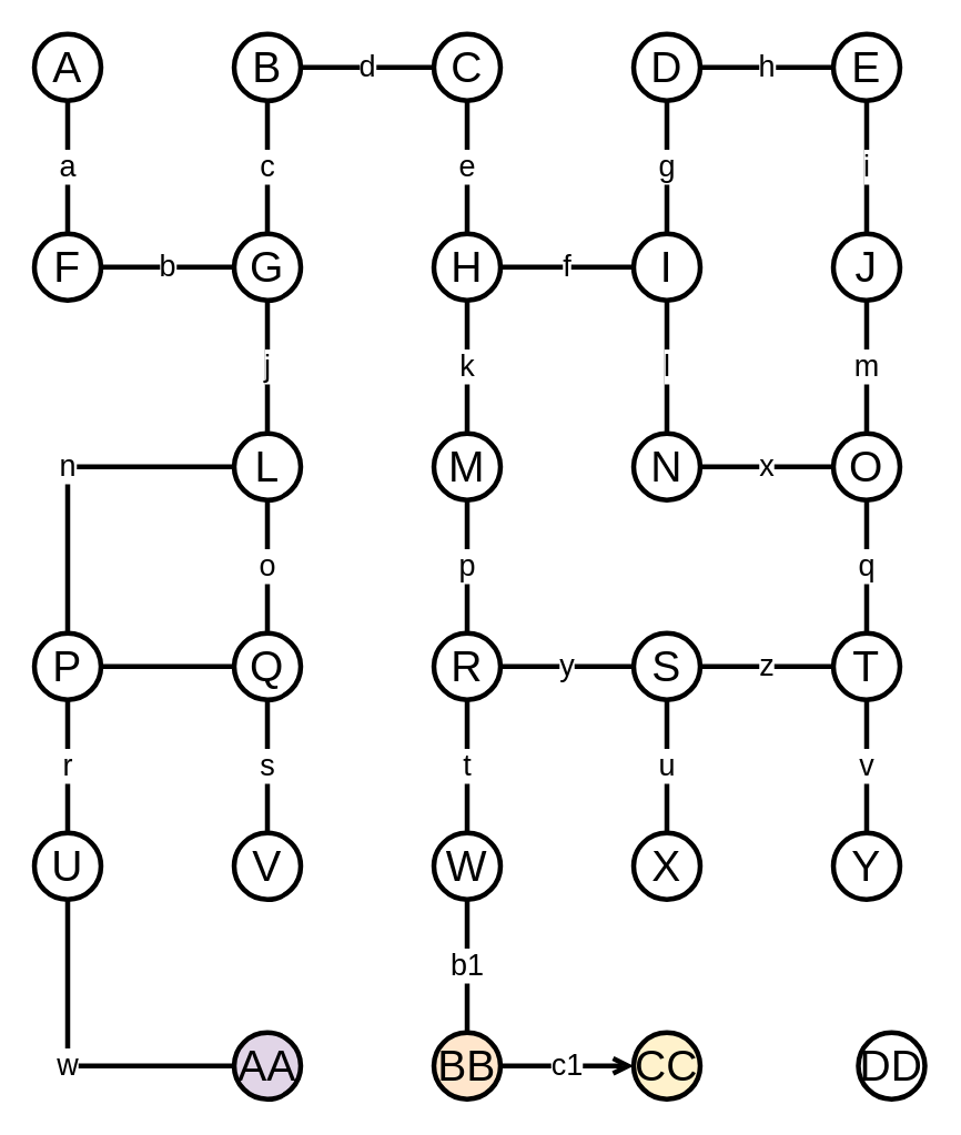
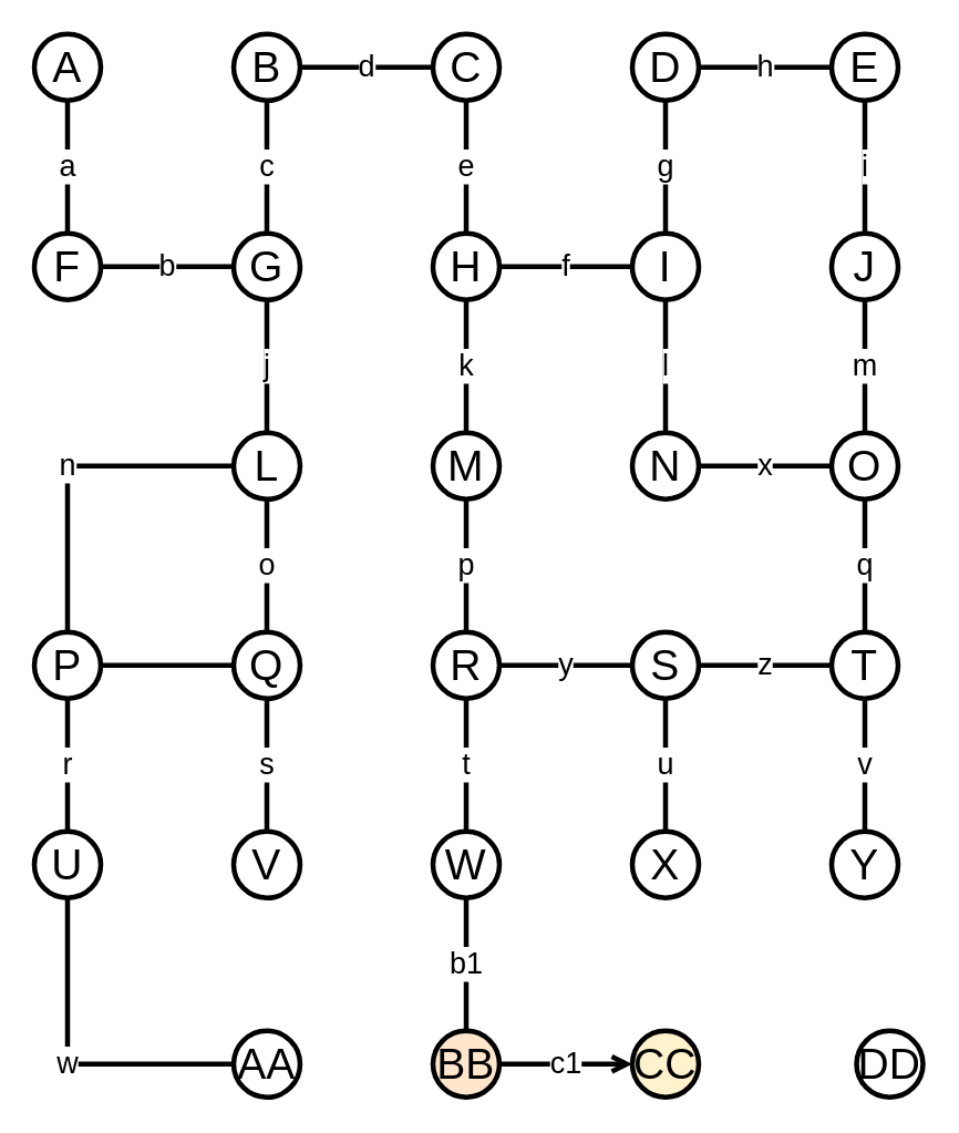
  <mxCell id="0" />
  <mxCell id="1" parent="0" />
  <mxCell id="2" value="A" style="ellipse;whiteSpace=wrap;html=1;" parent="1" vertex="1"><mxGeometry x="20" y="20" width="40" height="40" as="geometry" /></mxCell>
  <mxCell id="3" value="B" style="ellipse;whiteSpace=wrap;html=1;" parent="1" vertex="1"><mxGeometry x="140" y="20" width="40" height="40" as="geometry" /></mxCell>
  <mxCell id="4" value="F" style="ellipse;whiteSpace=wrap;html=1;" parent="1" vertex="1"><mxGeometry x="20" y="140" width="40" height="40" as="geometry" /></mxCell>
  <mxCell id="5" value="G" style="ellipse;whiteSpace=wrap;html=1;" parent="1" vertex="1"><mxGeometry x="140" y="140" width="40" height="40" as="geometry" /></mxCell>
  <mxCell id="6" value="a" style="endArrow=none;html=1;exitX=0.5;exitY=0;exitDx=0;exitDy=0;fontSize=18;strokeWidth=3;" parent="1" source="4" edge="1"><mxGeometry width="50" height="50" relative="1" as="geometry"><mxPoint x="-10" y="110" as="sourcePoint" /><mxPoint x="40" y="60" as="targetPoint" /></mxGeometry></mxCell>
  <mxCell id="7" value="d" style="edgeStyle=orthogonalEdgeStyle;rounded=0;orthogonalLoop=1;jettySize=auto;html=1;exitX=0;exitY=0.5;exitDx=0;exitDy=0;entryX=1;entryY=0.5;entryDx=0;entryDy=0;endArrow=none;endFill=0;fontSize=18;strokeWidth=3;" parent="1" source="9" target="3" edge="1"><mxGeometry relative="1" as="geometry" /></mxCell>
  <mxCell id="8" value="e" style="edgeStyle=orthogonalEdgeStyle;rounded=0;orthogonalLoop=1;jettySize=auto;html=1;exitX=0.5;exitY=1;exitDx=0;exitDy=0;entryX=0.5;entryY=0;entryDx=0;entryDy=0;endArrow=none;endFill=0;fontSize=18;strokeWidth=3;" parent="1" source="9" target="12" edge="1"><mxGeometry relative="1" as="geometry" /></mxCell>
  <mxCell id="9" value="C" style="ellipse;whiteSpace=wrap;html=1;" parent="1" vertex="1"><mxGeometry x="260" y="20" width="40" height="40" as="geometry" /></mxCell>
  <mxCell id="10" value="f" style="edgeStyle=orthogonalEdgeStyle;rounded=0;orthogonalLoop=1;jettySize=auto;html=1;endArrow=none;endFill=0;fontSize=18;strokeWidth=3;" parent="1" source="12" target="16" edge="1"><mxGeometry relative="1" as="geometry" /></mxCell>
  <mxCell id="11" value="k" style="edgeStyle=orthogonalEdgeStyle;rounded=0;orthogonalLoop=1;jettySize=auto;html=1;endArrow=none;endFill=0;fontSize=18;strokeWidth=3;" parent="1" source="12" target="24" edge="1"><mxGeometry relative="1" as="geometry" /></mxCell>
  <mxCell id="12" value="H" style="ellipse;whiteSpace=wrap;html=1;" parent="1" vertex="1"><mxGeometry x="260" y="140" width="40" height="40" as="geometry" /></mxCell>
  <mxCell id="13" value="h" style="edgeStyle=orthogonalEdgeStyle;rounded=0;orthogonalLoop=1;jettySize=auto;html=1;endArrow=none;endFill=0;fontSize=18;strokeWidth=3;" parent="1" source="14" target="18" edge="1"><mxGeometry relative="1" as="geometry" /></mxCell>
  <mxCell id="14" value="D" style="ellipse;whiteSpace=wrap;html=1;" parent="1" vertex="1"><mxGeometry x="380" y="20" width="40" height="40" as="geometry" /></mxCell>
  <mxCell id="15" value="g" style="edgeStyle=orthogonalEdgeStyle;rounded=0;orthogonalLoop=1;jettySize=auto;html=1;endArrow=none;endFill=0;fontSize=18;strokeWidth=3;" parent="1" source="16" target="14" edge="1"><mxGeometry relative="1" as="geometry" /></mxCell>
  <mxCell id="16" value="I" style="ellipse;whiteSpace=wrap;html=1;" parent="1" vertex="1"><mxGeometry x="380" y="140" width="40" height="40" as="geometry" /></mxCell>
  <mxCell id="17" value="i" style="edgeStyle=orthogonalEdgeStyle;rounded=0;orthogonalLoop=1;jettySize=auto;html=1;endArrow=none;endFill=0;fontSize=18;strokeWidth=3;" parent="1" source="18" target="20" edge="1"><mxGeometry relative="1" as="geometry" /></mxCell>
  <mxCell id="18" value="E" style="ellipse;whiteSpace=wrap;html=1;strokeWidth=3;fontSize=26;" parent="1" vertex="1"><mxGeometry x="500" y="20" width="40" height="40" as="geometry" /></mxCell>
  <mxCell id="19" value="m" style="edgeStyle=orthogonalEdgeStyle;rounded=0;orthogonalLoop=1;jettySize=auto;html=1;endArrow=none;endFill=0;fontSize=18;strokeWidth=3;" parent="1" source="20" target="45" edge="1"><mxGeometry relative="1" as="geometry" /></mxCell>
  <mxCell id="20" value="J" style="ellipse;whiteSpace=wrap;html=1;strokeWidth=3;fontSize=26;" parent="1" vertex="1"><mxGeometry x="500" y="140" width="40" height="40" as="geometry" /></mxCell>
  <mxCell id="21" value="j" style="edgeStyle=orthogonalEdgeStyle;rounded=0;orthogonalLoop=1;jettySize=auto;html=1;endArrow=none;endFill=0;fontSize=18;strokeWidth=3;" parent="1" source="23" target="5" edge="1"><mxGeometry relative="1" as="geometry" /></mxCell>
  <mxCell id="22" value="o" style="edgeStyle=orthogonalEdgeStyle;rounded=0;orthogonalLoop=1;jettySize=auto;html=1;endArrow=none;endFill=0;fontSize=18;strokeWidth=3;" parent="1" source="23" target="32" edge="1"><mxGeometry relative="1" as="geometry" /></mxCell>
  <mxCell id="23" value="L" style="ellipse;whiteSpace=wrap;html=1;strokeWidth=3;fontSize=26;" parent="1" vertex="1"><mxGeometry x="140" y="260" width="40" height="40" as="geometry" /></mxCell>
  <mxCell id="24" value="M" style="ellipse;whiteSpace=wrap;html=1;strokeWidth=3;fontSize=26;" parent="1" vertex="1"><mxGeometry x="260" y="260" width="40" height="40" as="geometry" /></mxCell>
  <mxCell id="25" value="l" style="edgeStyle=orthogonalEdgeStyle;rounded=0;orthogonalLoop=1;jettySize=auto;html=1;endArrow=none;endFill=0;fontSize=18;strokeWidth=3;" parent="1" source="26" target="16" edge="1"><mxGeometry relative="1" as="geometry" /></mxCell>
  <mxCell id="26" value="N" style="ellipse;whiteSpace=wrap;html=1;strokeWidth=3;fontSize=26;" parent="1" vertex="1"><mxGeometry x="380" y="260" width="40" height="40" as="geometry" /></mxCell>
  <mxCell id="27" value="" style="edgeStyle=orthogonalEdgeStyle;rounded=0;orthogonalLoop=1;jettySize=auto;html=1;endArrow=none;endFill=0;fontSize=18;strokeWidth=3;" parent="1" source="28" target="32" edge="1"><mxGeometry relative="1" as="geometry" /></mxCell>
  <mxCell id="28" value="P" style="ellipse;whiteSpace=wrap;html=1;strokeWidth=3;fontSize=26;" parent="1" vertex="1"><mxGeometry x="20" y="380" width="40" height="40" as="geometry" /></mxCell>
  <mxCell id="29" value="r" style="edgeStyle=orthogonalEdgeStyle;rounded=0;orthogonalLoop=1;jettySize=auto;html=1;endArrow=none;endFill=0;fontSize=18;strokeWidth=3;" parent="1" source="30" target="28" edge="1"><mxGeometry relative="1" as="geometry" /></mxCell>
  <mxCell id="30" value="U" style="ellipse;whiteSpace=wrap;html=1;strokeWidth=3;fontSize=26;" parent="1" vertex="1"><mxGeometry x="20" y="500" width="40" height="40" as="geometry" /></mxCell>
  <mxCell id="31" value="s" style="edgeStyle=orthogonalEdgeStyle;rounded=0;orthogonalLoop=1;jettySize=auto;html=1;endArrow=none;endFill=0;fontSize=18;strokeWidth=3;" parent="1" source="32" target="33" edge="1"><mxGeometry relative="1" as="geometry" /></mxCell>
  <mxCell id="32" value="Q" style="ellipse;whiteSpace=wrap;html=1;strokeWidth=3;fontSize=26;" parent="1" vertex="1"><mxGeometry x="140" y="380" width="40" height="40" as="geometry" /></mxCell>
  <mxCell id="33" value="V" style="ellipse;whiteSpace=wrap;html=1;strokeWidth=3;fontSize=26;" parent="1" vertex="1"><mxGeometry x="140" y="500" width="40" height="40" as="geometry" /></mxCell>
  <mxCell id="34" value="p" style="edgeStyle=orthogonalEdgeStyle;rounded=0;orthogonalLoop=1;jettySize=auto;html=1;endArrow=none;endFill=0;fontSize=18;strokeWidth=3;" parent="1" source="37" target="24" edge="1"><mxGeometry relative="1" as="geometry" /></mxCell>
  <mxCell id="35" value="t" style="edgeStyle=orthogonalEdgeStyle;rounded=0;orthogonalLoop=1;jettySize=auto;html=1;endArrow=none;endFill=0;fontSize=18;strokeWidth=3;" parent="1" source="37" target="39" edge="1"><mxGeometry relative="1" as="geometry" /></mxCell>
  <mxCell id="36" value="y" style="edgeStyle=orthogonalEdgeStyle;rounded=0;orthogonalLoop=1;jettySize=auto;html=1;endArrow=none;endFill=0;fontSize=18;strokeWidth=3;" parent="1" source="37" target="42" edge="1"><mxGeometry relative="1" as="geometry" /></mxCell>
  <mxCell id="37" value="R" style="ellipse;whiteSpace=wrap;html=1;strokeWidth=3;fontSize=26;" parent="1" vertex="1"><mxGeometry x="260" y="380" width="40" height="40" as="geometry" /></mxCell>
  <mxCell id="38" value="b1" style="edgeStyle=orthogonalEdgeStyle;rounded=0;orthogonalLoop=1;jettySize=auto;html=1;endArrow=none;endFill=0;fontSize=18;strokeWidth=3;" parent="1" source="39" target="55" edge="1"><mxGeometry relative="1" as="geometry" /></mxCell>
  <mxCell id="39" value="W" style="ellipse;whiteSpace=wrap;html=1;strokeWidth=3;fontSize=26;" parent="1" vertex="1"><mxGeometry x="260" y="500" width="40" height="40" as="geometry" /></mxCell>
  <mxCell id="40" value="z" style="edgeStyle=orthogonalEdgeStyle;rounded=0;orthogonalLoop=1;jettySize=auto;html=1;endArrow=none;endFill=0;fontSize=18;strokeWidth=3;" parent="1" source="42" target="47" edge="1"><mxGeometry relative="1" as="geometry" /></mxCell>
  <mxCell id="41" value="u" style="edgeStyle=orthogonalEdgeStyle;rounded=0;orthogonalLoop=1;jettySize=auto;html=1;endArrow=none;endFill=0;fontSize=18;strokeWidth=3;" parent="1" source="42" target="43" edge="1"><mxGeometry relative="1" as="geometry" /></mxCell>
  <mxCell id="42" value="S" style="ellipse;whiteSpace=wrap;html=1;strokeWidth=3;fontSize=26;" parent="1" vertex="1"><mxGeometry x="380" y="380" width="40" height="40" as="geometry" /></mxCell>
  <mxCell id="43" value="X" style="ellipse;whiteSpace=wrap;html=1;strokeWidth=3;fontSize=26;" parent="1" vertex="1"><mxGeometry x="380" y="500" width="40" height="40" as="geometry" /></mxCell>
  <mxCell id="44" value="x" style="edgeStyle=orthogonalEdgeStyle;rounded=0;orthogonalLoop=1;jettySize=auto;html=1;endArrow=none;endFill=0;fontSize=18;strokeWidth=3;" parent="1" source="45" target="26" edge="1"><mxGeometry relative="1" as="geometry" /></mxCell>
  <mxCell id="45" value="O" style="ellipse;whiteSpace=wrap;html=1;" parent="1" vertex="1"><mxGeometry x="500" y="260" width="40" height="40" as="geometry" /></mxCell>
  <mxCell id="46" value="q" style="edgeStyle=orthogonalEdgeStyle;rounded=0;orthogonalLoop=1;jettySize=auto;html=1;endArrow=none;endFill=0;fontSize=18;strokeWidth=3;" parent="1" source="47" target="45" edge="1"><mxGeometry relative="1" as="geometry" /></mxCell>
  <mxCell id="47" value="T" style="ellipse;whiteSpace=wrap;html=1;strokeWidth=3;fontSize=26;" parent="1" vertex="1"><mxGeometry x="500" y="380" width="40" height="40" as="geometry" /></mxCell>
  <mxCell id="48" value="v" style="edgeStyle=orthogonalEdgeStyle;rounded=0;orthogonalLoop=1;jettySize=auto;html=1;endArrow=none;endFill=0;fontSize=18;strokeWidth=3;" parent="1" source="49" target="47" edge="1"><mxGeometry relative="1" as="geometry" /></mxCell>
  <mxCell id="49" value="Y" style="ellipse;whiteSpace=wrap;html=1;strokeWidth=3;fontSize=26;" parent="1" vertex="1"><mxGeometry x="500" y="500" width="40" height="40" as="geometry" /></mxCell>
  <mxCell id="50" value="b" style="endArrow=none;html=1;entryX=0;entryY=0.5;entryDx=0;entryDy=0;fontSize=18;strokeWidth=3;" parent="1" target="5" edge="1"><mxGeometry width="50" height="50" relative="1" as="geometry"><mxPoint x="60" y="160" as="sourcePoint" /><mxPoint x="110" y="110" as="targetPoint" /></mxGeometry></mxCell>
  <mxCell id="51" value="c" style="endArrow=none;html=1;entryX=0.5;entryY=1;entryDx=0;entryDy=0;fontSize=18;strokeWidth=3;" parent="1" target="3" edge="1"><mxGeometry width="50" height="50" relative="1" as="geometry"><mxPoint x="160" y="140" as="sourcePoint" /><mxPoint x="210" y="90" as="targetPoint" /></mxGeometry></mxCell>
  <mxCell id="52" value="n" style="endArrow=none;html=1;exitX=0.5;exitY=0;exitDx=0;exitDy=0;entryX=0;entryY=0.5;entryDx=0;entryDy=0;fontSize=18;strokeWidth=3;rounded=0;" parent="1" source="28" target="23" edge="1"><mxGeometry width="50" height="50" relative="1" as="geometry"><mxPoint x="60" y="380" as="sourcePoint" /><mxPoint x="110" y="330" as="targetPoint" /><Array as="points"><mxPoint x="40" y="280" /></Array></mxGeometry></mxCell>
- <mxCell id="53" value="AA" style="ellipse;whiteSpace=wrap;html=1;strokeWidth=3;fontSize=26;fillColor=#e1d5e7;" parent="1" vertex="1"><mxGeometry x="140" y="620" width="40" height="40" as="geometry" /></mxCell>
+ <mxCell id="53" value="AA" style="ellipse;whiteSpace=wrap;html=1;strokeWidth=3;fontSize=26;" parent="1" vertex="1"><mxGeometry x="140" y="620" width="40" height="40" as="geometry" /></mxCell>
  <mxCell id="54" value="c1" style="edgeStyle=orthogonalEdgeStyle;rounded=0;orthogonalLoop=1;jettySize=auto;html=1;endArrow=open;endFill=0;fontSize=18;strokeWidth=3;" parent="1" source="55" target="56" edge="1"><mxGeometry relative="1" as="geometry" /></mxCell>
  <mxCell id="55" value="BB" style="ellipse;whiteSpace=wrap;html=1;strokeWidth=3;fontSize=26;fillColor=#ffe6cc;" parent="1" vertex="1"><mxGeometry x="260" y="620" width="40" height="40" as="geometry" /></mxCell>
  <mxCell id="56" value="CC" style="ellipse;whiteSpace=wrap;html=1;strokeWidth=3;fontSize=26;fillColor=#fff2cc;" parent="1" vertex="1"><mxGeometry x="380" y="620" width="40" height="40" as="geometry" /></mxCell>
  <mxCell id="57" value="DD" style="ellipse;whiteSpace=wrap;html=1;strokeWidth=3;fontSize=26;" parent="1" vertex="1"><mxGeometry x="515" y="620" width="40" height="40" as="geometry" /></mxCell>
  <mxCell id="58" value="w" style="endArrow=none;html=1;exitX=0.5;exitY=1;exitDx=0;exitDy=0;entryX=0;entryY=0.5;entryDx=0;entryDy=0;fontSize=18;strokeWidth=3;rounded=0;" parent="1" source="30" target="53" edge="1"><mxGeometry width="50" height="50" relative="1" as="geometry"><mxPoint x="90" y="550" as="sourcePoint" /><mxPoint x="140" y="500" as="targetPoint" /><Array as="points"><mxPoint x="40" y="640" /></Array></mxGeometry></mxCell>
  <mxCell id="59" value="A" style="ellipse;whiteSpace=wrap;html=1;" parent="1" vertex="1"><mxGeometry x="20" y="20" width="40" height="40" as="geometry" /></mxCell>
  <mxCell id="60" value="F" style="ellipse;whiteSpace=wrap;html=1;" parent="1" vertex="1"><mxGeometry x="20" y="140" width="40" height="40" as="geometry" /></mxCell>
  <mxCell id="61" value="G" style="ellipse;whiteSpace=wrap;html=1;" parent="1" vertex="1"><mxGeometry x="140" y="140" width="40" height="40" as="geometry" /></mxCell>
  <mxCell id="62" value="A" style="ellipse;whiteSpace=wrap;html=1;" parent="1" vertex="1"><mxGeometry x="20" y="20" width="40" height="40" as="geometry" /></mxCell>
  <mxCell id="63" value="F" style="ellipse;whiteSpace=wrap;html=1;" parent="1" vertex="1"><mxGeometry x="20" y="140" width="40" height="40" as="geometry" /></mxCell>
  <mxCell id="64" value="G" style="ellipse;whiteSpace=wrap;html=1;" parent="1" vertex="1"><mxGeometry x="140" y="140" width="40" height="40" as="geometry" /></mxCell>
  <mxCell id="65" value="B" style="ellipse;whiteSpace=wrap;html=1;" parent="1" vertex="1"><mxGeometry x="140" y="20" width="40" height="40" as="geometry" /></mxCell>
  <mxCell id="66" value="C" style="ellipse;whiteSpace=wrap;html=1;" parent="1" vertex="1"><mxGeometry x="260" y="20" width="40" height="40" as="geometry" /></mxCell>
  <mxCell id="67" value="H" style="ellipse;whiteSpace=wrap;html=1;" parent="1" vertex="1"><mxGeometry x="260" y="140" width="40" height="40" as="geometry" /></mxCell>
  <mxCell id="68" value="A" style="ellipse;whiteSpace=wrap;html=1;strokeWidth=3;fontSize=26;" parent="1" vertex="1"><mxGeometry x="20" y="20" width="40" height="40" as="geometry" /></mxCell>
  <mxCell id="69" value="F" style="ellipse;whiteSpace=wrap;html=1;strokeWidth=3;fontSize=26;" parent="1" vertex="1"><mxGeometry x="20" y="140" width="40" height="40" as="geometry" /></mxCell>
  <mxCell id="70" value="G" style="ellipse;whiteSpace=wrap;html=1;strokeWidth=3;fontSize=26;" parent="1" vertex="1"><mxGeometry x="140" y="140" width="40" height="40" as="geometry" /></mxCell>
  <mxCell id="71" value="B" style="ellipse;whiteSpace=wrap;html=1;strokeWidth=3;fontSize=26;" parent="1" vertex="1"><mxGeometry x="140" y="20" width="40" height="40" as="geometry" /></mxCell>
  <mxCell id="72" value="C" style="ellipse;whiteSpace=wrap;html=1;strokeWidth=3;fontSize=26;" parent="1" vertex="1"><mxGeometry x="260" y="20" width="40" height="40" as="geometry" /></mxCell>
  <mxCell id="73" value="H" style="ellipse;whiteSpace=wrap;html=1;strokeWidth=3;fontSize=26;" parent="1" vertex="1"><mxGeometry x="260" y="140" width="40" height="40" as="geometry" /></mxCell>
  <mxCell id="74" value="D" style="ellipse;whiteSpace=wrap;html=1;strokeWidth=3;fontSize=26;" parent="1" vertex="1"><mxGeometry x="380" y="20" width="40" height="40" as="geometry" /></mxCell>
  <mxCell id="75" value="I" style="ellipse;whiteSpace=wrap;html=1;strokeWidth=3;fontSize=26;" parent="1" vertex="1"><mxGeometry x="380" y="140" width="40" height="40" as="geometry" /></mxCell>
  <mxCell id="76" value="O" style="ellipse;whiteSpace=wrap;html=1;strokeWidth=3;fontSize=26;" parent="1" vertex="1"><mxGeometry x="500" y="260" width="40" height="40" as="geometry" /></mxCell>
